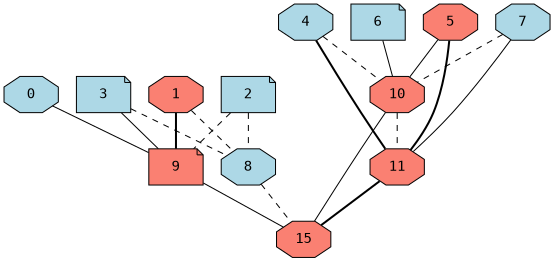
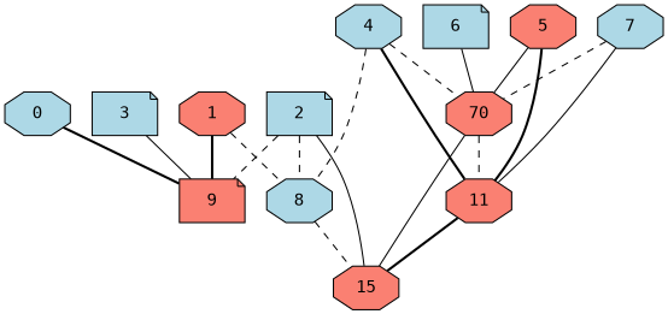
  graph {
    fontname="DejaVu Sans Mono"
    node [fillcolor=lightblue fontname="DejaVu Sans Mono" shape=octagon style=filled]
    edge [fontname="DejaVu Sans Mono" style=dashed]
    n1 [label=0]
    n2 [fillcolor=salmon label=9 shape=note]
    n3 [label=8]
    n4 [fillcolor=salmon label=15]
    n5 [fillcolor=salmon label=1]
    n6 [label=2 shape=note]
    n7 [label=3 shape=note]
    n8 [label=4]
-   n9 [fillcolor=salmon label=10]
+   n9 [fillcolor=salmon label=70]
    n10 [fillcolor=salmon label=11]
    n11 [fillcolor=salmon label=5]
    n12 [label=6 shape=note]
    n13 [label=7]
-   n1 -- n2 [style=solid]
-   n2 -- n4 [style=solid]
+   n1 -- n2 [style=bold]
+   n6 -- n4 [style=solid]
    n3 -- n4
    n5 -- n2 [style=bold]
    n5 -- n3
    n6 -- n2
    n6 -- n3
    n7 -- n2 [style=solid]
-   n7 -- n3
+   n8 -- n3
    n8 -- n9
    n8 -- n10 [style=bold]
    n9 -- n4 [style=solid]
    n9 -- n10
    n10 -- n4 [style=bold]
    n11 -- n9 [style=solid]
    n11 -- n10 [style=bold]
    n12 -- n9 [style=solid]
    n13 -- n9
    n13 -- n10 [style=solid]
  }
